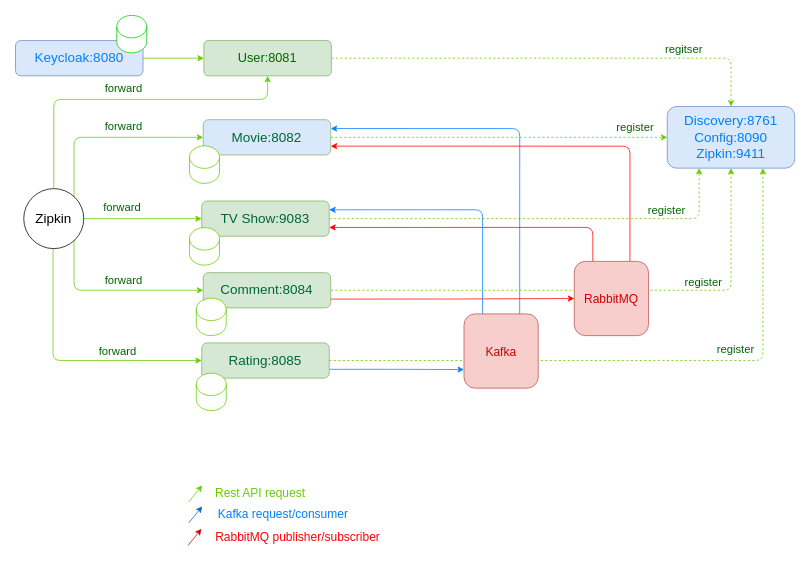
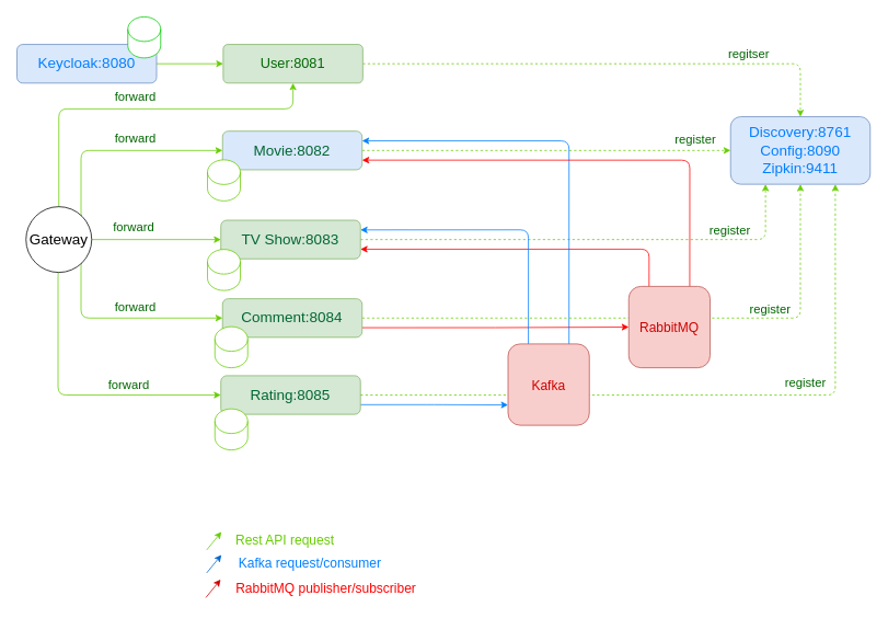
  <mxCell id="0" />
  <mxCell id="1" parent="0" />
  <mxCell id="2" style="edgeStyle=orthogonalEdgeStyle;rounded=1;orthogonalLoop=1;jettySize=auto;html=1;exitX=1;exitY=0.5;exitDx=0;exitDy=0;entryX=0;entryY=0.5;entryDx=0;entryDy=0;strokeColor=#66CC00;fontSize=17;fontColor=#006600;dashed=1;" parent="1" source="4" target="30" edge="1"><mxGeometry relative="1" as="geometry" /></mxCell>
  <mxCell id="3" value="register" style="edgeLabel;html=1;align=center;verticalAlign=middle;resizable=0;points=[];fontSize=15;fontColor=#006600;" parent="2" vertex="1" connectable="0"><mxGeometry x="0.106" y="4" relative="1" as="geometry"><mxPoint x="157" y="-10" as="offset" /></mxGeometry></mxCell>
  <mxCell id="4" value="Movie:8082" style="rounded=1;whiteSpace=wrap;html=1;fillColor=#dae8fc;strokeColor=#82b366;fontSize=18;fontColor=#006633;fontStyle=0;" parent="1" vertex="1"><mxGeometry x="270.32" y="159.12" width="170" height="47" as="geometry" /></mxCell>
  <mxCell id="5" style="edgeStyle=orthogonalEdgeStyle;rounded=1;orthogonalLoop=1;jettySize=auto;html=1;exitX=1;exitY=0.5;exitDx=0;exitDy=0;entryX=0.25;entryY=1;entryDx=0;entryDy=0;strokeColor=#66CC00;fontSize=17;fontColor=#006600;dashed=1;" parent="1" source="7" target="30" edge="1"><mxGeometry relative="1" as="geometry" /></mxCell>
  <mxCell id="6" value="register" style="edgeLabel;html=1;align=center;verticalAlign=middle;resizable=0;points=[];fontSize=15;fontColor=#006600;" parent="5" vertex="1" connectable="0"><mxGeometry x="-0.371" y="2" relative="1" as="geometry"><mxPoint x="273" y="-10" as="offset" /></mxGeometry></mxCell>
- <mxCell id="7" value="TV Show:9083" style="rounded=1;whiteSpace=wrap;html=1;fillColor=#d5e8d4;strokeColor=#82b366;fontSize=18;fontColor=#006633;fontStyle=0" parent="1" vertex="1"><mxGeometry x="268.324" y="267.497" width="170" height="47" as="geometry" /></mxCell>
+ <mxCell id="7" value="TV Show:8083" style="rounded=1;whiteSpace=wrap;html=1;fillColor=#d5e8d4;strokeColor=#82b366;fontSize=18;fontColor=#006633;fontStyle=0" parent="1" vertex="1"><mxGeometry x="268.324" y="267.497" width="170" height="47" as="geometry" /></mxCell>
  <mxCell id="8" value="" style="shape=cylinder3;whiteSpace=wrap;html=1;boundedLbl=1;backgroundOutline=1;size=15;strokeColor=#66CC00;" parent="1" vertex="1"><mxGeometry x="252" y="194" width="40" height="50" as="geometry" /></mxCell>
  <mxCell id="9" value="" style="shape=cylinder3;whiteSpace=wrap;html=1;boundedLbl=1;backgroundOutline=1;size=15;strokeColor=#66CC00;" parent="1" vertex="1"><mxGeometry x="252" y="303" width="40" height="50" as="geometry" /></mxCell>
  <mxCell id="10" style="edgeStyle=orthogonalEdgeStyle;rounded=1;orthogonalLoop=1;jettySize=auto;html=1;exitX=0.75;exitY=0;exitDx=0;exitDy=0;strokeColor=#007FFF;fontSize=15;fontColor=#006600;entryX=1;entryY=0.25;entryDx=0;entryDy=0;" parent="1" source="49" target="4" edge="1"><mxGeometry relative="1" as="geometry"><mxPoint x="445.474" y="190.632" as="targetPoint" /><Array as="points"><mxPoint x="692" y="171" /></Array></mxGeometry></mxCell>
  <mxCell id="11" value="" style="endArrow=classic;html=1;rounded=1;fontSize=16;fontColor=#CC0000;strokeColor=#66CC00;" parent="1" edge="1"><mxGeometry width="50" height="50" relative="1" as="geometry"><mxPoint x="251" y="668.7" as="sourcePoint" /><mxPoint x="269" y="646.7" as="targetPoint" /></mxGeometry></mxCell>
  <mxCell id="12" value="" style="endArrow=classic;html=1;rounded=1;fontSize=16;fontColor=#CC0000;strokeColor=#0066CC;" parent="1" edge="1"><mxGeometry width="50" height="50" relative="1" as="geometry"><mxPoint x="251" y="696.7" as="sourcePoint" /><mxPoint x="269" y="674.7" as="targetPoint" /></mxGeometry></mxCell>
  <mxCell id="13" value="" style="endArrow=classic;html=1;rounded=1;fontSize=16;fontColor=#CC0000;strokeColor=#CC0000;" parent="1" edge="1"><mxGeometry width="50" height="50" relative="1" as="geometry"><mxPoint x="250" y="726.7" as="sourcePoint" /><mxPoint x="268" y="704.7" as="targetPoint" /></mxGeometry></mxCell>
  <mxCell id="14" value="Rest API request" style="text;html=1;strokeColor=none;fillColor=none;align=center;verticalAlign=middle;whiteSpace=wrap;rounded=0;fontSize=16;fontColor=#66CC00;" parent="1" vertex="1"><mxGeometry x="271.32" y="642" width="150.68" height="30" as="geometry" /></mxCell>
  <mxCell id="15" value="Kafka request/consumer" style="text;html=1;strokeColor=none;fillColor=none;align=center;verticalAlign=middle;whiteSpace=wrap;rounded=0;fontSize=16;fontColor=#007FFF;" parent="1" vertex="1"><mxGeometry x="269.32" y="669.7" width="215.68" height="30" as="geometry" /></mxCell>
  <mxCell id="16" value="RabbitMQ publisher/subscriber" style="text;html=1;strokeColor=none;fillColor=none;align=center;verticalAlign=middle;whiteSpace=wrap;rounded=0;fontSize=16;fontColor=#FF0000;" parent="1" vertex="1"><mxGeometry x="273.16" y="699.7" width="246.84" height="30" as="geometry" /></mxCell>
  <mxCell id="17" style="edgeStyle=orthogonalEdgeStyle;rounded=1;orthogonalLoop=1;jettySize=auto;html=1;exitX=1;exitY=0;exitDx=0;exitDy=0;entryX=0;entryY=0.5;entryDx=0;entryDy=0;strokeColor=#66CC00;fontSize=18;fontColor=#007FFF;" parent="1" source="27" target="4" edge="1"><mxGeometry relative="1" as="geometry"><Array as="points"><mxPoint x="98" y="183" /></Array></mxGeometry></mxCell>
  <mxCell id="18" value="forward" style="edgeLabel;html=1;align=center;verticalAlign=middle;resizable=0;points=[];fontSize=15;fontColor=#006600;" parent="17" vertex="1" connectable="0"><mxGeometry x="-0.402" y="4" relative="1" as="geometry"><mxPoint x="69" y="-21" as="offset" /></mxGeometry></mxCell>
  <mxCell id="19" style="edgeStyle=orthogonalEdgeStyle;rounded=1;orthogonalLoop=1;jettySize=auto;html=1;exitX=0.5;exitY=0;exitDx=0;exitDy=0;entryX=0.5;entryY=1;entryDx=0;entryDy=0;strokeColor=#66CC00;fontSize=17;fontColor=#006600;" parent="1" source="27" target="33" edge="1"><mxGeometry relative="1" as="geometry"><Array as="points"><mxPoint x="71" y="132" /><mxPoint x="356" y="132" /></Array></mxGeometry></mxCell>
  <mxCell id="20" value="forward" style="edgeLabel;html=1;align=center;verticalAlign=middle;resizable=0;points=[];fontSize=15;fontColor=#006600;" parent="19" vertex="1" connectable="0"><mxGeometry x="-0.592" y="2" relative="1" as="geometry"><mxPoint x="94" y="-47" as="offset" /></mxGeometry></mxCell>
  <mxCell id="21" style="edgeStyle=orthogonalEdgeStyle;rounded=1;orthogonalLoop=1;jettySize=auto;html=1;exitX=0.5;exitY=1;exitDx=0;exitDy=0;strokeColor=#66CC00;fontSize=17;fontColor=#006600;entryX=0;entryY=0.5;entryDx=0;entryDy=0;" parent="1" source="27" target="41" edge="1"><mxGeometry relative="1" as="geometry"><mxPoint x="149" y="437" as="targetPoint" /><Array as="points"><mxPoint x="70" y="480" /></Array></mxGeometry></mxCell>
  <mxCell id="22" value="forward" style="edgeLabel;html=1;align=center;verticalAlign=middle;resizable=0;points=[];fontSize=15;fontColor=#006600;" parent="21" vertex="1" connectable="0"><mxGeometry x="0.354" y="1" relative="1" as="geometry"><mxPoint y="-13" as="offset" /></mxGeometry></mxCell>
  <mxCell id="23" style="edgeStyle=orthogonalEdgeStyle;rounded=1;orthogonalLoop=1;jettySize=auto;html=1;exitX=1;exitY=1;exitDx=0;exitDy=0;entryX=0;entryY=0.5;entryDx=0;entryDy=0;strokeColor=#66CC00;fontSize=17;fontColor=#006600;" parent="1" source="27" target="38" edge="1"><mxGeometry relative="1" as="geometry"><Array as="points"><mxPoint x="98" y="387" /></Array></mxGeometry></mxCell>
  <mxCell id="24" value="forward" style="edgeLabel;html=1;align=center;verticalAlign=middle;resizable=0;points=[];fontSize=15;fontColor=#006600;" parent="23" vertex="1" connectable="0"><mxGeometry x="0.017" y="2" relative="1" as="geometry"><mxPoint x="12" y="-12" as="offset" /></mxGeometry></mxCell>
  <mxCell id="25" style="edgeStyle=orthogonalEdgeStyle;rounded=1;orthogonalLoop=1;jettySize=auto;html=1;exitX=1;exitY=0.5;exitDx=0;exitDy=0;entryX=0;entryY=0.5;entryDx=0;entryDy=0;strokeColor=#66CC00;fontSize=17;fontColor=#006600;" parent="1" source="27" target="7" edge="1"><mxGeometry relative="1" as="geometry" /></mxCell>
  <mxCell id="26" value="forward" style="edgeLabel;html=1;align=center;verticalAlign=middle;resizable=0;points=[];fontSize=15;fontColor=#006600;" parent="25" vertex="1" connectable="0"><mxGeometry x="-0.716" y="2" relative="1" as="geometry"><mxPoint x="29" y="-14" as="offset" /></mxGeometry></mxCell>
- <mxCell id="27" value="&lt;font style=&quot;font-size: 18px;&quot;&gt;Zipkin&lt;/font&gt;" style="ellipse;whiteSpace=wrap;html=1;aspect=fixed;" parent="1" vertex="1"><mxGeometry x="31" y="251" width="80" height="80" as="geometry" /></mxCell>
+ <mxCell id="27" value="&lt;font style=&quot;font-size: 18px;&quot;&gt;Gateway&lt;/font&gt;" style="ellipse;whiteSpace=wrap;html=1;aspect=fixed;" parent="1" vertex="1"><mxGeometry x="31" y="251" width="80" height="80" as="geometry" /></mxCell>
  <mxCell id="28" style="edgeStyle=orthogonalEdgeStyle;rounded=0;orthogonalLoop=1;jettySize=auto;html=1;exitX=1;exitY=0.5;exitDx=0;exitDy=0;fontSize=17;fontColor=#006600;strokeColor=#66CC00;" parent="1" source="29" target="33" edge="1"><mxGeometry relative="1" as="geometry" /></mxCell>
  <mxCell id="29" value="Keycloak:8080" style="rounded=1;whiteSpace=wrap;html=1;fontSize=18;fillColor=#dae8fc;strokeColor=#6c8ebf;fontColor=#007FFF;" parent="1" vertex="1"><mxGeometry x="20" y="53.59" width="170" height="47" as="geometry" /></mxCell>
  <mxCell id="30" value="Discovery:8761&lt;br&gt;Config:8090&lt;br&gt;Zipkin:9411" style="rounded=1;whiteSpace=wrap;html=1;fontSize=18;fillColor=#dae8fc;strokeColor=#6c8ebf;fontColor=#007FFF;" parent="1" vertex="1"><mxGeometry x="889" y="141.56" width="170" height="82.12" as="geometry" /></mxCell>
  <mxCell id="31" style="edgeStyle=orthogonalEdgeStyle;rounded=1;orthogonalLoop=1;jettySize=auto;html=1;exitX=1;exitY=0.5;exitDx=0;exitDy=0;entryX=0.5;entryY=0;entryDx=0;entryDy=0;strokeColor=#66CC00;fontSize=17;fontColor=#006600;dashed=1;" parent="1" source="33" target="30" edge="1"><mxGeometry relative="1" as="geometry" /></mxCell>
  <mxCell id="32" value="regitser" style="edgeLabel;html=1;align=center;verticalAlign=middle;resizable=0;points=[];fontSize=15;fontColor=#006600;" parent="31" vertex="1" connectable="0"><mxGeometry x="0.373" y="2" relative="1" as="geometry"><mxPoint x="59" y="-11" as="offset" /></mxGeometry></mxCell>
  <mxCell id="33" value="User:8081" style="rounded=1;whiteSpace=wrap;html=1;fillColor=#d5e8d4;strokeColor=#82b366;fontSize=17;fontStyle=0;arcSize=12;fontColor=#006600;" parent="1" vertex="1"><mxGeometry x="271.16" y="53.59" width="170" height="47" as="geometry" /></mxCell>
  <mxCell id="34" value="" style="shape=cylinder3;whiteSpace=wrap;html=1;boundedLbl=1;backgroundOutline=1;size=15;strokeColor=#00CC00;fillColor=default;" parent="1" vertex="1"><mxGeometry x="155" y="20" width="40" height="50" as="geometry" /></mxCell>
  <mxCell id="35" style="edgeStyle=orthogonalEdgeStyle;rounded=1;orthogonalLoop=1;jettySize=auto;html=1;exitX=1;exitY=0.5;exitDx=0;exitDy=0;entryX=0.5;entryY=1;entryDx=0;entryDy=0;strokeColor=#66CC00;fontSize=17;fontColor=#006600;dashed=1;" parent="1" source="38" target="30" edge="1"><mxGeometry relative="1" as="geometry" /></mxCell>
  <mxCell id="36" value="register" style="edgeLabel;html=1;align=center;verticalAlign=middle;resizable=0;points=[];fontSize=15;fontColor=#006600;" parent="35" vertex="1" connectable="0"><mxGeometry x="-0.753" y="2" relative="1" as="geometry"><mxPoint x="410" y="-10" as="offset" /></mxGeometry></mxCell>
  <mxCell id="37" style="edgeStyle=orthogonalEdgeStyle;rounded=1;orthogonalLoop=1;jettySize=auto;html=1;exitX=1;exitY=0.75;exitDx=0;exitDy=0;strokeColor=#FF0000;fontSize=15;fontColor=#006600;" parent="1" source="38" target="45" edge="1"><mxGeometry relative="1" as="geometry" /></mxCell>
  <mxCell id="38" value="Comment:8084" style="rounded=1;whiteSpace=wrap;html=1;fillColor=#d5e8d4;strokeColor=#82b366;fontSize=18;fontColor=#006633;fontStyle=0" parent="1" vertex="1"><mxGeometry x="270.324" y="362.997" width="170" height="47" as="geometry" /></mxCell>
  <mxCell id="39" value="" style="shape=cylinder3;whiteSpace=wrap;html=1;boundedLbl=1;backgroundOutline=1;size=15;strokeColor=#66CC00;" parent="1" vertex="1"><mxGeometry x="261" y="397" width="40" height="50" as="geometry" /></mxCell>
  <mxCell id="40" style="edgeStyle=orthogonalEdgeStyle;rounded=1;orthogonalLoop=1;jettySize=auto;html=1;exitX=1;exitY=0.75;exitDx=0;exitDy=0;strokeColor=#007FFF;fontSize=15;fontColor=#006600;entryX=0;entryY=0.75;entryDx=0;entryDy=0;" parent="1" source="41" target="49" edge="1"><mxGeometry relative="1" as="geometry"><mxPoint x="828.632" y="512.737" as="targetPoint" /></mxGeometry></mxCell>
  <mxCell id="41" value="Rating:8085" style="rounded=1;whiteSpace=wrap;html=1;fillColor=#d5e8d4;strokeColor=#82b366;fontSize=18;fontColor=#006633;fontStyle=0" parent="1" vertex="1"><mxGeometry x="268.324" y="456.667" width="170" height="47" as="geometry" /></mxCell>
  <mxCell id="42" value="" style="shape=cylinder3;whiteSpace=wrap;html=1;boundedLbl=1;backgroundOutline=1;size=15;strokeColor=#66CC00;" parent="1" vertex="1"><mxGeometry x="261" y="497" width="40" height="50" as="geometry" /></mxCell>
  <mxCell id="43" style="edgeStyle=orthogonalEdgeStyle;rounded=1;orthogonalLoop=1;jettySize=auto;html=1;exitX=0.25;exitY=0;exitDx=0;exitDy=0;entryX=1;entryY=0.75;entryDx=0;entryDy=0;strokeColor=#FF0000;fontSize=15;fontColor=#006600;" parent="1" source="45" target="7" edge="1"><mxGeometry relative="1" as="geometry" /></mxCell>
  <mxCell id="44" style="edgeStyle=orthogonalEdgeStyle;rounded=1;orthogonalLoop=1;jettySize=auto;html=1;exitX=0.75;exitY=0;exitDx=0;exitDy=0;entryX=1;entryY=0.75;entryDx=0;entryDy=0;strokeColor=#FF0000;fontSize=15;fontColor=#006600;" parent="1" source="45" target="4" edge="1"><mxGeometry relative="1" as="geometry"><Array as="points"><mxPoint x="839" y="194" /></Array></mxGeometry></mxCell>
  <mxCell id="45" value="RabbitMQ" style="rounded=1;whiteSpace=wrap;html=1;fontSize=16;fillColor=#f8cecc;strokeColor=#b85450;fontColor=#CC0000;" parent="1" vertex="1"><mxGeometry x="765" y="348" width="99" height="99" as="geometry" /></mxCell>
  <mxCell id="46" style="edgeStyle=orthogonalEdgeStyle;rounded=1;orthogonalLoop=1;jettySize=auto;html=1;exitX=0.25;exitY=0;exitDx=0;exitDy=0;entryX=1;entryY=0.25;entryDx=0;entryDy=0;strokeColor=#007FFF;fontSize=15;fontColor=#006600;" parent="1" source="49" target="7" edge="1"><mxGeometry relative="1" as="geometry"><Array as="points"><mxPoint x="643" y="279" /></Array></mxGeometry></mxCell>
  <mxCell id="47" value="" style="edgeStyle=orthogonalEdgeStyle;rounded=1;orthogonalLoop=1;jettySize=auto;html=1;exitX=1;exitY=0.5;exitDx=0;exitDy=0;entryX=0.75;entryY=1;entryDx=0;entryDy=0;strokeColor=#66CC00;fontSize=17;fontColor=#006600;endArrow=classic;dashed=1;endFill=1;" parent="1" source="41" target="30" edge="1"><mxGeometry relative="1" as="geometry"><mxPoint x="438.324" y="480.167" as="sourcePoint" /><mxPoint x="1016.5" y="206.12" as="targetPoint" /></mxGeometry></mxCell>
  <mxCell id="48" value="register" style="edgeLabel;html=1;align=center;verticalAlign=middle;resizable=0;points=[];fontSize=15;fontColor=#006600;" parent="47" vertex="1" connectable="0"><mxGeometry x="-0.838" y="2" relative="1" as="geometry"><mxPoint x="473" y="-14" as="offset" /></mxGeometry></mxCell>
  <mxCell id="49" value="Kafka" style="rounded=1;whiteSpace=wrap;html=1;fontSize=16;fillColor=#f8cecc;strokeColor=#b85450;fontColor=#CC0000;" parent="1" vertex="1"><mxGeometry x="618" y="418" width="99" height="99" as="geometry" /></mxCell>
